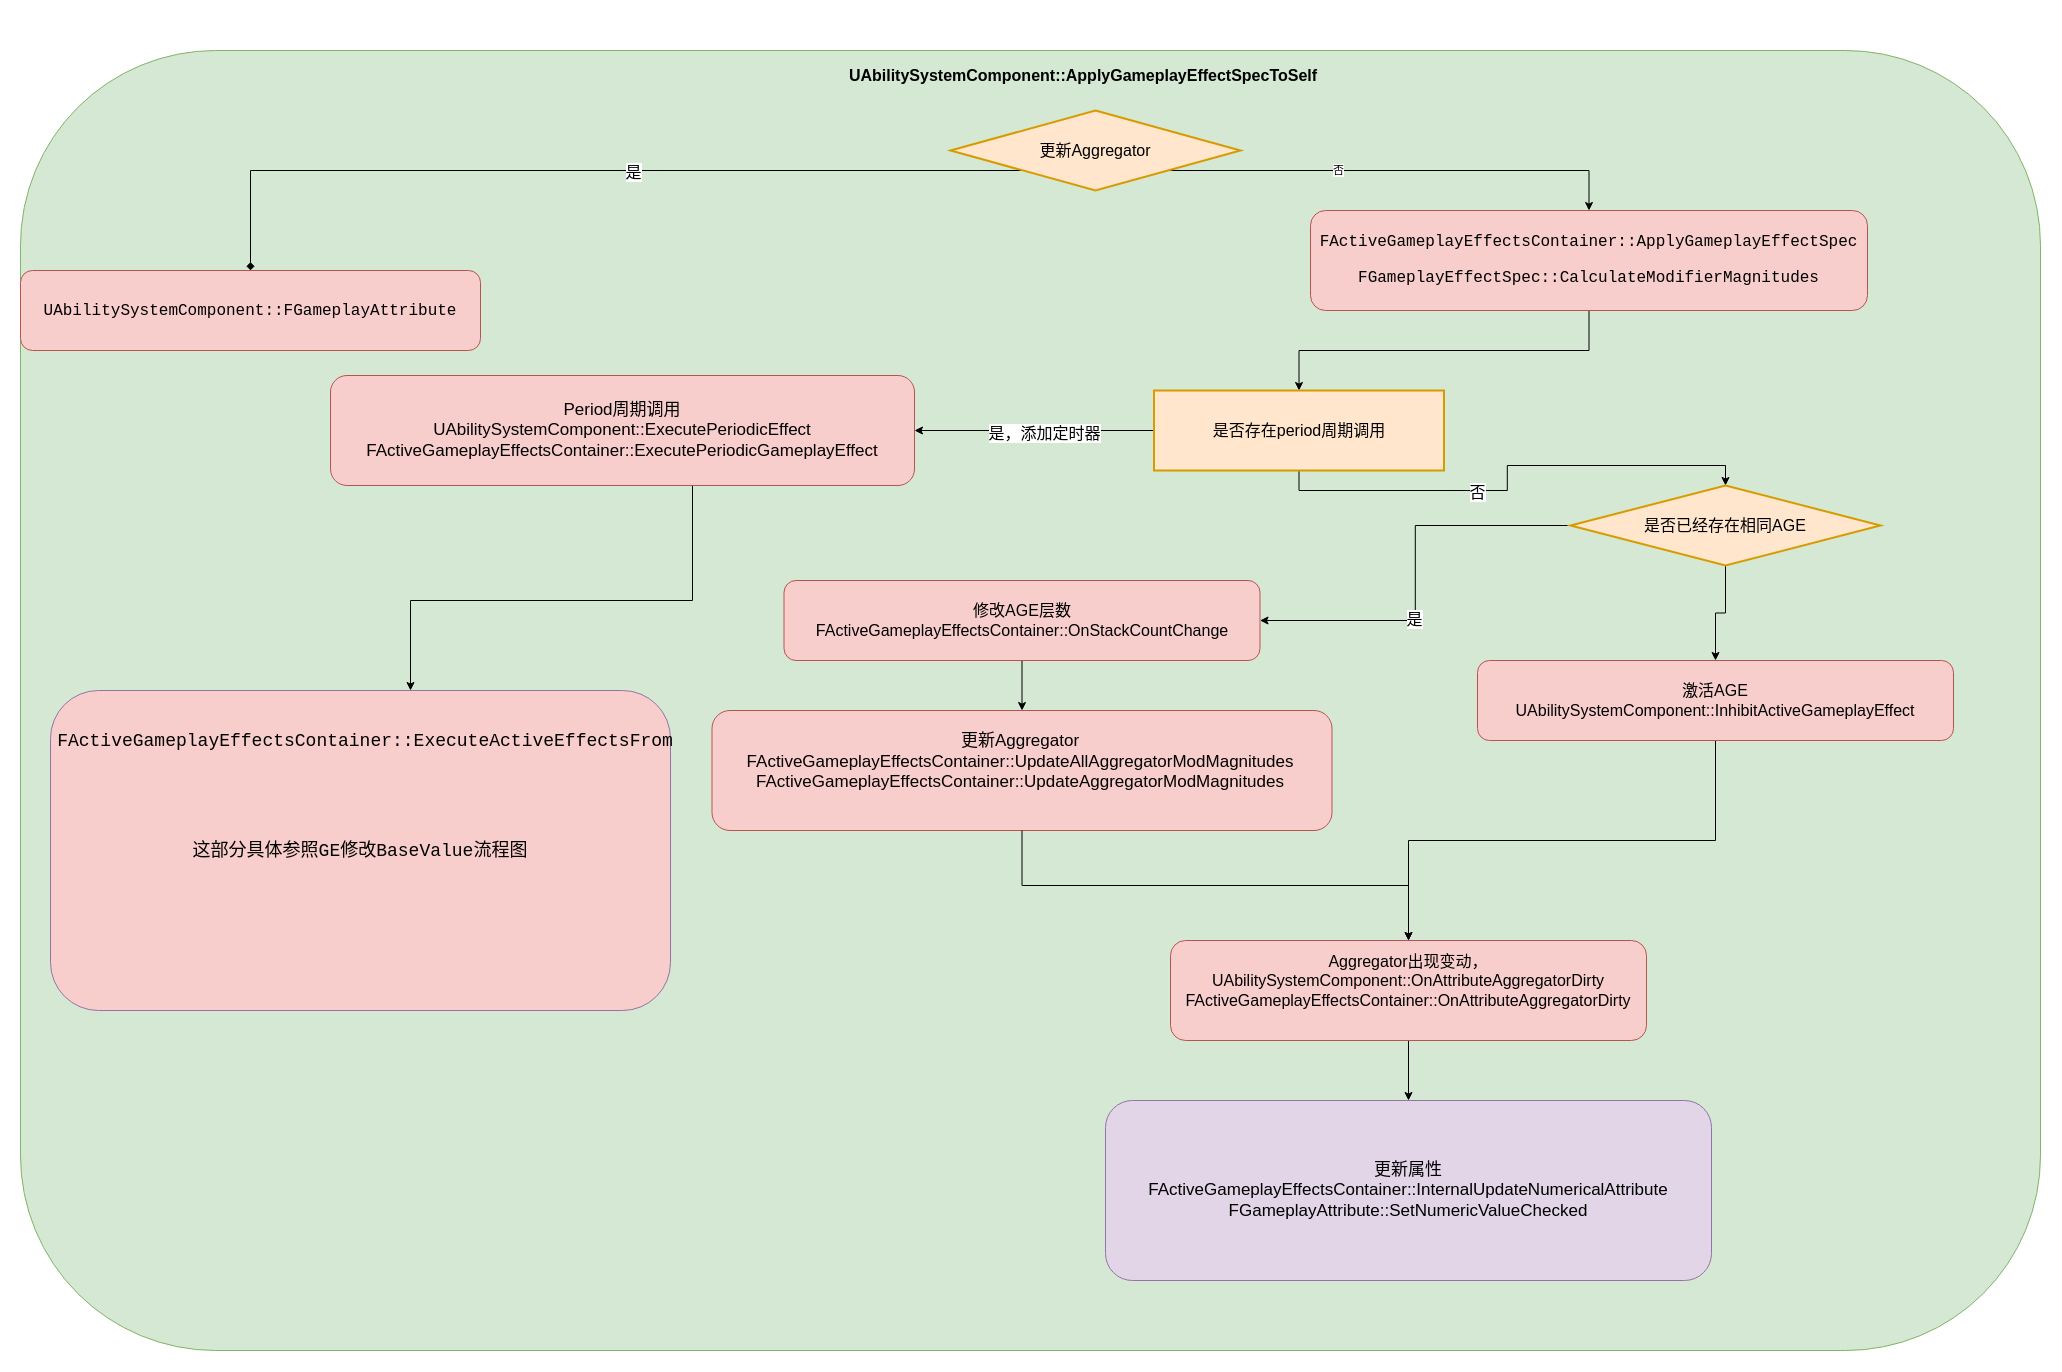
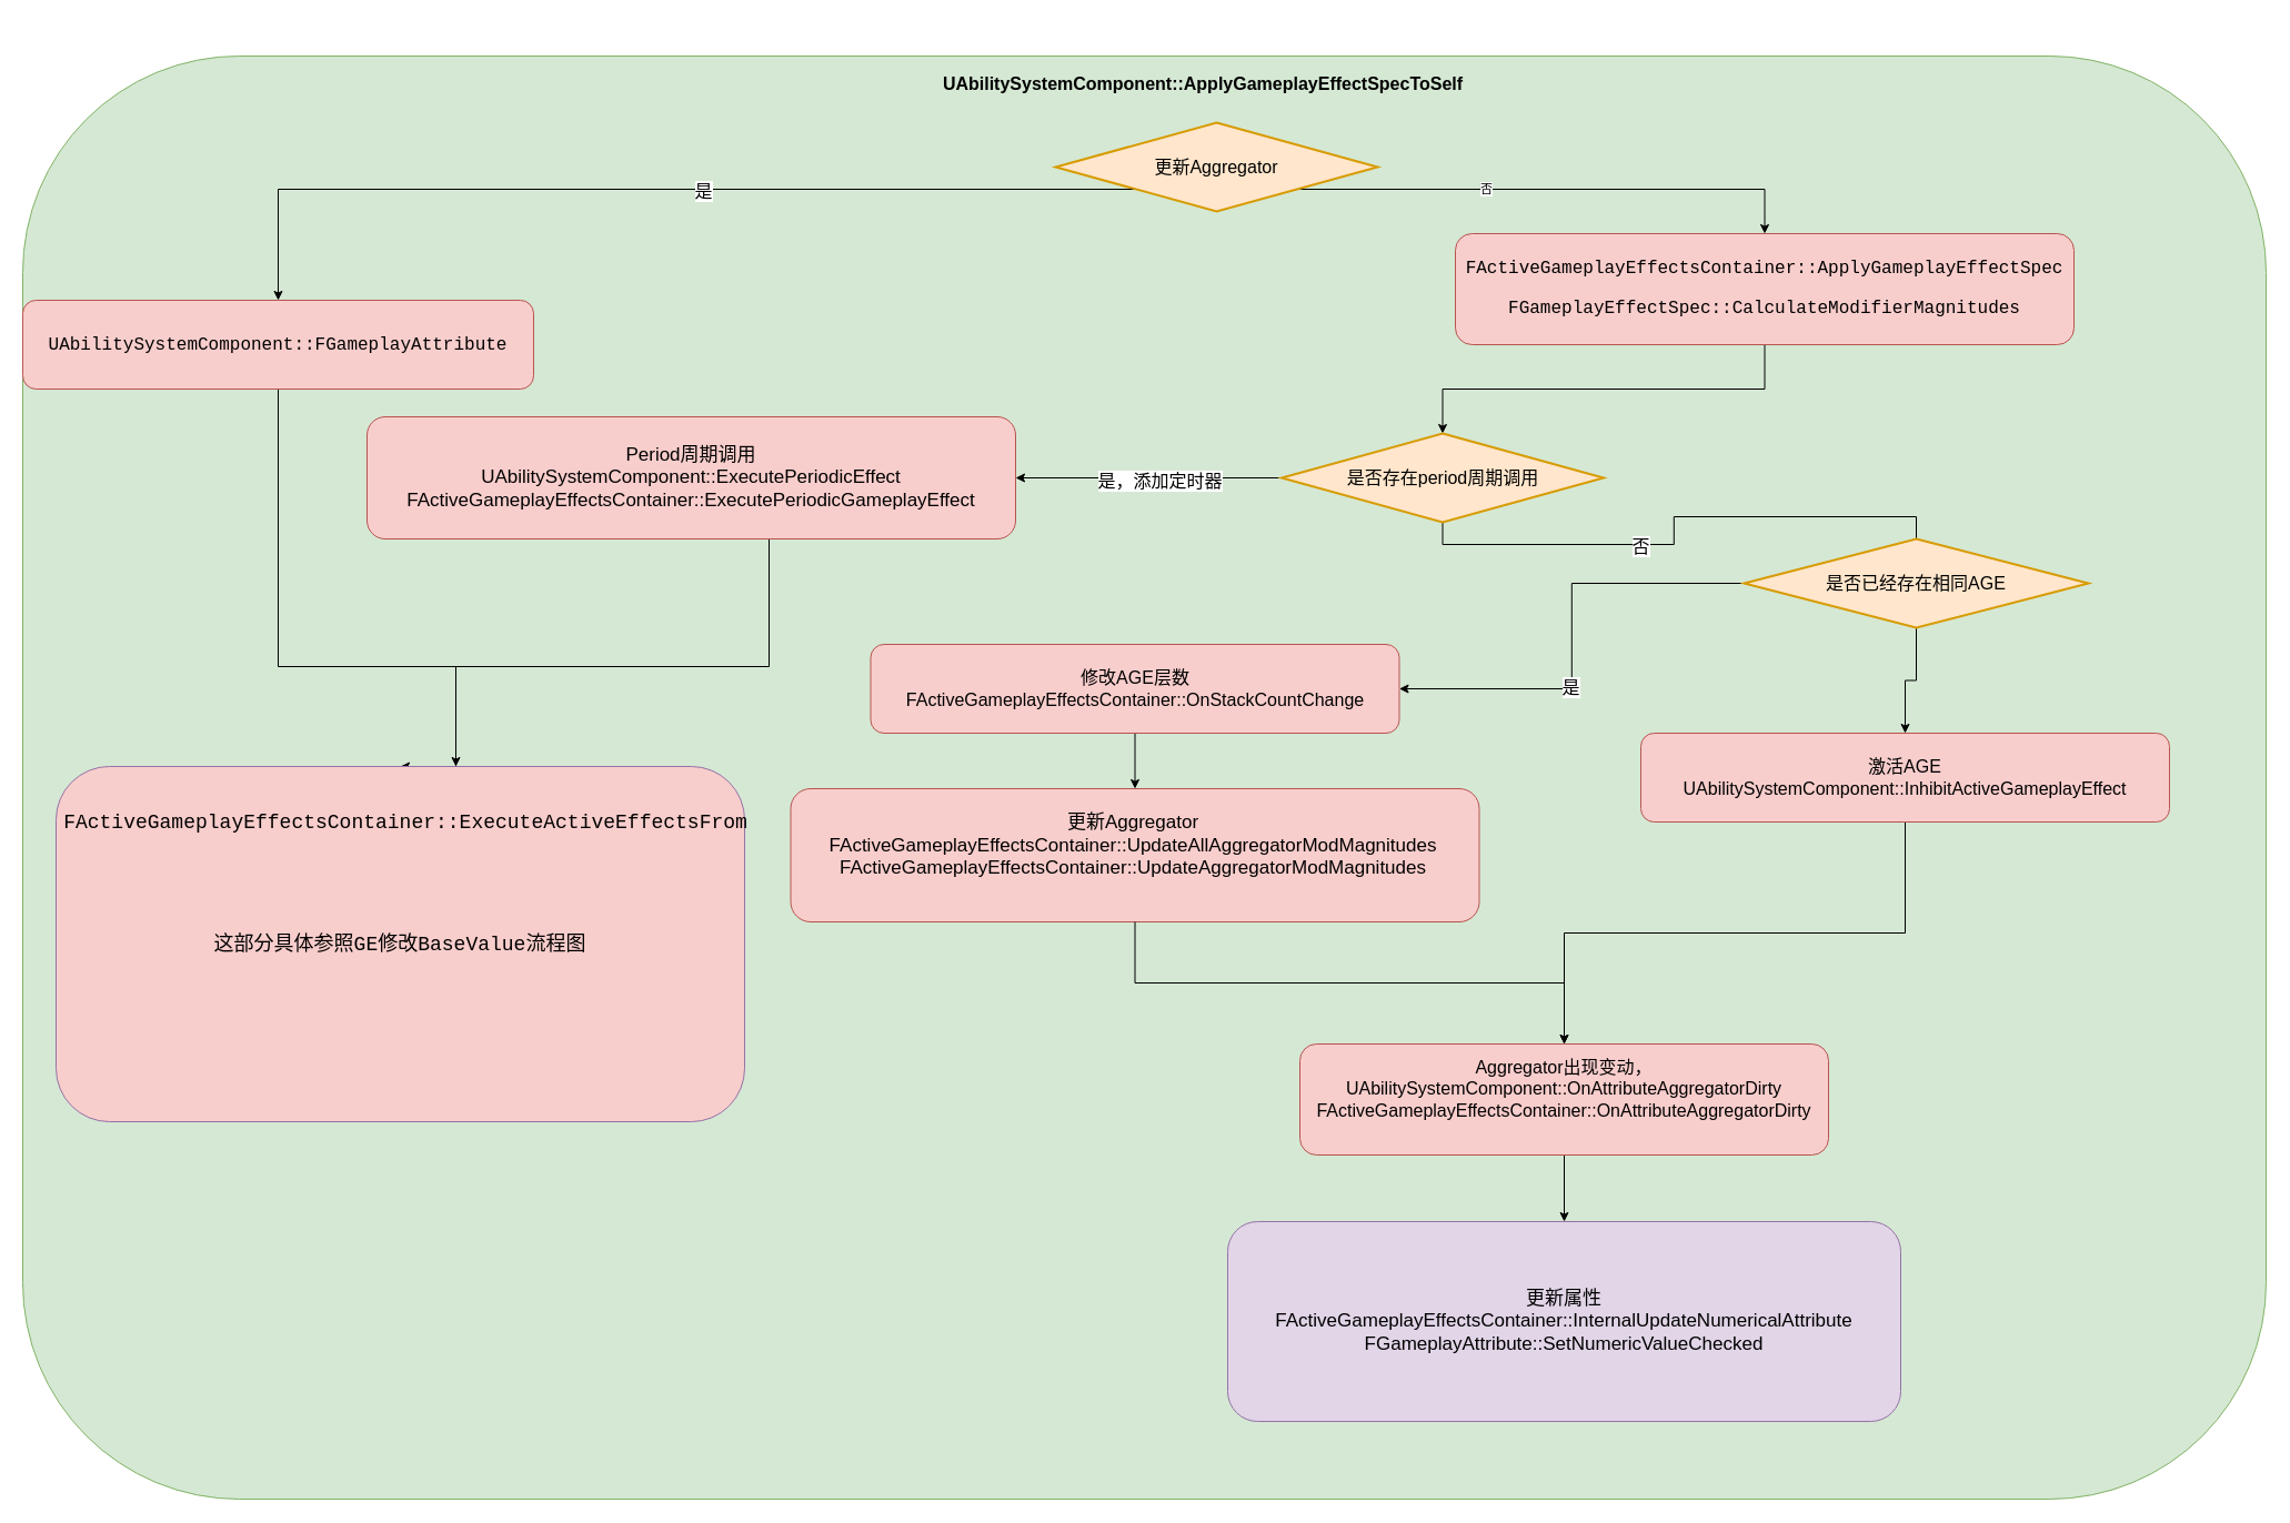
  <mxCell id="0" />
  <mxCell id="1" parent="0" />
  <mxCell id="2" value="" style="rounded=1;whiteSpace=wrap;html=1;fillColor=#d5e8d4;strokeColor=#82b366;movable=1;resizable=1;rotatable=1;deletable=1;editable=1;connectable=1;" parent="1" vertex="1"><mxGeometry x="20" y="50" width="2020" height="1300" as="geometry" /></mxCell>
+ <mxCell id="3" style="edgeStyle=orthogonalEdgeStyle;rounded=0;orthogonalLoop=1;jettySize=auto;html=1;exitX=0.5;exitY=1;exitDx=0;exitDy=0;entryX=0.5;entryY=0;entryDx=0;entryDy=0;fontSize=17;" parent="1" source="4" target="17" edge="1"><mxGeometry relative="1" as="geometry"><Array as="points"><mxPoint x="250" y="600" /><mxPoint x="410" y="600" /></Array></mxGeometry></mxCell>
  <mxCell id="4" value="&lt;p style=&quot;font-family: Consolas, &amp;quot;Courier New&amp;quot;, monospace; line-height: 24px; font-size: 16px;&quot;&gt;&lt;font style=&quot;font-size: 16px;&quot;&gt;UAbilitySystemComponent&lt;/font&gt;&lt;span style=&quot;background-color: initial;&quot;&gt;::FGameplayAttribute&lt;/span&gt;&lt;/p&gt;" style="rounded=1;whiteSpace=wrap;html=1;labelBackgroundColor=none;fillColor=#f8cecc;strokeColor=#b85450;" parent="1" vertex="1"><mxGeometry x="20" y="270" width="460" height="80" as="geometry" /></mxCell>
  <mxCell id="5" value="" style="edgeStyle=orthogonalEdgeStyle;rounded=0;orthogonalLoop=1;jettySize=auto;html=1;fontSize=17;" parent="1" source="6" target="11" edge="1"><mxGeometry relative="1" as="geometry" /></mxCell>
  <mxCell id="6" value="&lt;b&gt;&lt;font style=&quot;font-size: 16px;&quot;&gt;UAbilitySystemComponent::ApplyGameplayEffectSpecToSelf&lt;/font&gt;&lt;/b&gt;" style="text;html=1;strokeColor=none;fillColor=none;align=center;verticalAlign=middle;whiteSpace=wrap;rounded=0;fontColor=#000000;strokeWidth=2;" parent="1" vertex="1"><mxGeometry x="960" y="20" width="246" height="110" as="geometry" /></mxCell>
- <mxCell id="7" style="edgeStyle=orthogonalEdgeStyle;rounded=0;orthogonalLoop=1;jettySize=auto;html=1;exitX=0;exitY=1;exitDx=0;exitDy=0;fontSize=16;fontColor=#000000;endArrow=diamond;" parent="1" source="11" target="4" edge="1"><mxGeometry relative="1" as="geometry" /></mxCell>
+ <mxCell id="7" style="edgeStyle=orthogonalEdgeStyle;rounded=0;orthogonalLoop=1;jettySize=auto;html=1;exitX=0;exitY=1;exitDx=0;exitDy=0;fontSize=16;fontColor=#000000;" parent="1" source="11" target="4" edge="1"><mxGeometry relative="1" as="geometry" /></mxCell>
  <mxCell id="8" value="是" style="edgeLabel;html=1;align=center;verticalAlign=middle;resizable=0;points=[];fontSize=16;fontColor=#000000;" parent="7" vertex="1" connectable="0"><mxGeometry x="-0.107" y="1" relative="1" as="geometry"><mxPoint as="offset" /></mxGeometry></mxCell>
  <mxCell id="9" style="edgeStyle=orthogonalEdgeStyle;rounded=0;orthogonalLoop=1;jettySize=auto;html=1;exitX=1;exitY=1;exitDx=0;exitDy=0;entryX=0.5;entryY=0;entryDx=0;entryDy=0;" parent="1" source="11" target="13" edge="1"><mxGeometry relative="1" as="geometry" /></mxCell>
  <mxCell id="10" value="否" style="edgeLabel;html=1;align=center;verticalAlign=middle;resizable=0;points=[];" parent="9" vertex="1" connectable="0"><mxGeometry x="-0.266" y="1" relative="1" as="geometry"><mxPoint x="1" as="offset" /></mxGeometry></mxCell>
  <mxCell id="11" value="更新Aggregator" style="rhombus;whiteSpace=wrap;html=1;labelBackgroundColor=none;strokeWidth=2;fontSize=16;fillColor=#ffe6cc;strokeColor=#d79b00;" parent="1" vertex="1"><mxGeometry x="950" y="110" width="290" height="80" as="geometry" /></mxCell>
  <mxCell id="12" style="edgeStyle=orthogonalEdgeStyle;rounded=0;orthogonalLoop=1;jettySize=auto;html=1;exitX=0.5;exitY=1;exitDx=0;exitDy=0;entryX=0.5;entryY=0;entryDx=0;entryDy=0;fontSize=16;" parent="1" source="13" target="27" edge="1"><mxGeometry relative="1" as="geometry" /></mxCell>
  <mxCell id="13" value="&lt;p style=&quot;line-height: 24px;&quot;&gt;&lt;font style=&quot;font-size: 16px;&quot; face=&quot;Consolas, Courier New, monospace&quot;&gt;FActiveGameplayEffectsContainer::ApplyGameplayEffectSpec&lt;/font&gt;&lt;br&gt;&lt;/p&gt;&lt;p style=&quot;line-height: 24px;&quot;&gt;&lt;font style=&quot;&quot; face=&quot;Consolas, Courier New, monospace&quot;&gt;&lt;font style=&quot;font-size: 16px;&quot;&gt;FGameplayEffectSpec::CalculateModifierMagnitudes&lt;/font&gt;&lt;br&gt;&lt;/font&gt;&lt;/p&gt;" style="rounded=1;whiteSpace=wrap;html=1;labelBackgroundColor=none;fillColor=#f8cecc;strokeColor=#b85450;" parent="1" vertex="1"><mxGeometry x="1310" y="210" width="557" height="100" as="geometry" /></mxCell>
  <mxCell id="14" style="edgeStyle=orthogonalEdgeStyle;rounded=0;orthogonalLoop=1;jettySize=auto;html=1;exitX=0.5;exitY=1;exitDx=0;exitDy=0;fontSize=17;" parent="1" source="15" target="17" edge="1"><mxGeometry relative="1" as="geometry"><Array as="points"><mxPoint x="692" y="600" /><mxPoint x="410" y="600" /></Array></mxGeometry></mxCell>
  <mxCell id="15" value="&lt;font style=&quot;font-size: 17px;&quot;&gt;Period周期调用&lt;br&gt;&lt;span style=&quot;&quot;&gt;UAbilitySystemComponent::ExecutePeriodicEffect&lt;/span&gt;&lt;br&gt;&lt;span style=&quot;&quot;&gt;FActiveGameplayEffectsContainer::ExecutePeriodicGameplayEffect&lt;/span&gt;&lt;/font&gt;" style="rounded=1;whiteSpace=wrap;html=1;labelBackgroundColor=none;fillColor=#f8cecc;strokeColor=#b85450;" parent="1" vertex="1"><mxGeometry x="330" y="375" width="584" height="110" as="geometry" /></mxCell>
  <mxCell id="16" value="" style="group" parent="1" vertex="1" connectable="0"><mxGeometry x="50" y="690" width="620" height="320" as="geometry" /></mxCell>
  <mxCell id="17" value="&lt;p style=&quot;font-family: Consolas, &amp;quot;Courier New&amp;quot;, monospace; font-size: 18px; line-height: 24px;&quot;&gt;这部分具体参照GE修改BaseValue流程图&lt;/p&gt;" style="rounded=1;whiteSpace=wrap;html=1;labelBackgroundColor=none;fillColor=#f8cecc;strokeColor=#9673a6;" parent="16" vertex="1"><mxGeometry width="620" height="320" as="geometry" /></mxCell>
  <mxCell id="18" value="&lt;div style=&quot;font-family: Consolas, &amp;quot;Courier New&amp;quot;, monospace; font-size: 18px; line-height: 24px;&quot;&gt;FActiveGameplayEffectsContainer::ExecuteActiveEffectsFrom&lt;/div&gt;" style="text;html=1;strokeColor=none;fillColor=none;align=center;verticalAlign=middle;whiteSpace=wrap;rounded=0;fontSize=16;fontColor=#000000;" parent="16" vertex="1"><mxGeometry x="280" y="30" width="70" height="40" as="geometry" /></mxCell>
  <mxCell id="19" value="" style="group" parent="1" vertex="1" connectable="0"><mxGeometry x="720" y="980" width="620" height="240" as="geometry" /></mxCell>
  <mxCell id="20" value="" style="group" parent="19" vertex="1" connectable="0"><mxGeometry x="-8.5" y="-270" width="620" height="240" as="geometry" /></mxCell>
  <mxCell id="21" value="" style="rounded=1;whiteSpace=wrap;html=1;labelBackgroundColor=none;fillColor=#f8cecc;strokeColor=#b85450;" parent="20" vertex="1"><mxGeometry width="620" height="120" as="geometry" /></mxCell>
  <mxCell id="22" value="&lt;br&gt;更新Aggregator&lt;br&gt;FActiveGameplayEffectsContainer::UpdateAllAggregatorModMagnitudes&lt;br&gt;FActiveGameplayEffectsContainer::UpdateAggregatorModMagnitudes" style="text;html=1;strokeColor=none;fillColor=none;align=center;verticalAlign=middle;whiteSpace=wrap;rounded=0;fontSize=17;" parent="20" vertex="1"><mxGeometry x="278.5" y="30" width="60" height="22.5" as="geometry" /></mxCell>
  <mxCell id="23" style="edgeStyle=orthogonalEdgeStyle;rounded=0;orthogonalLoop=1;jettySize=auto;html=1;exitX=0;exitY=0.5;exitDx=0;exitDy=0;fontSize=16;" parent="1" source="27" target="15" edge="1"><mxGeometry relative="1" as="geometry" /></mxCell>
  <mxCell id="24" value="是，添加定时器" style="edgeLabel;html=1;align=center;verticalAlign=middle;resizable=0;points=[];fontSize=16;" parent="23" vertex="1" connectable="0"><mxGeometry x="-0.085" y="2" relative="1" as="geometry"><mxPoint as="offset" /></mxGeometry></mxCell>
- <mxCell id="25" style="edgeStyle=orthogonalEdgeStyle;rounded=0;orthogonalLoop=1;jettySize=auto;html=1;exitX=0.5;exitY=1;exitDx=0;exitDy=0;fontSize=16;" parent="1" source="27" target="31" edge="1"><mxGeometry relative="1" as="geometry" /></mxCell>
+ <mxCell id="25" style="edgeStyle=orthogonalEdgeStyle;rounded=0;orthogonalLoop=1;jettySize=auto;html=1;exitX=0.5;exitY=1;exitDx=0;exitDy=0;fontSize=16;endArrow=none;" parent="1" source="27" target="31" edge="1"><mxGeometry relative="1" as="geometry" /></mxCell>
  <mxCell id="26" value="否" style="edgeLabel;html=1;align=center;verticalAlign=middle;resizable=0;points=[];fontSize=16;" parent="25" vertex="1" connectable="0"><mxGeometry x="-0.193" y="-1" relative="1" as="geometry"><mxPoint as="offset" /></mxGeometry></mxCell>
- <mxCell id="27" value="是否存在period周期调用" style="whiteSpace=wrap;html=1;labelBackgroundColor=none;strokeWidth=2;fontSize=16;fillColor=#ffe6cc;strokeColor=#d79b00;rounded=0;" parent="1" vertex="1"><mxGeometry x="1153.5" y="390" width="290" height="80" as="geometry" /></mxCell>
+ <mxCell id="27" value="是否存在period周期调用" style="rhombus;whiteSpace=wrap;html=1;labelBackgroundColor=none;strokeWidth=2;fontSize=16;fillColor=#ffe6cc;strokeColor=#d79b00;" parent="1" vertex="1"><mxGeometry x="1153.5" y="390" width="290" height="80" as="geometry" /></mxCell>
  <mxCell id="28" style="edgeStyle=orthogonalEdgeStyle;rounded=0;orthogonalLoop=1;jettySize=auto;html=1;exitX=0;exitY=0.5;exitDx=0;exitDy=0;entryX=1;entryY=0.5;entryDx=0;entryDy=0;fontSize=16;" parent="1" source="31" target="33" edge="1"><mxGeometry relative="1" as="geometry" /></mxCell>
  <mxCell id="29" value="是" style="edgeLabel;html=1;align=center;verticalAlign=middle;resizable=0;points=[];fontSize=16;" parent="28" vertex="1" connectable="0"><mxGeometry x="0.228" y="-1" relative="1" as="geometry"><mxPoint as="offset" /></mxGeometry></mxCell>
  <mxCell id="30" style="edgeStyle=orthogonalEdgeStyle;rounded=0;orthogonalLoop=1;jettySize=auto;html=1;exitX=0.5;exitY=1;exitDx=0;exitDy=0;" parent="1" source="31" target="35" edge="1"><mxGeometry relative="1" as="geometry" /></mxCell>
  <mxCell id="31" value="是否已经存在相同AGE" style="rhombus;whiteSpace=wrap;html=1;labelBackgroundColor=none;strokeWidth=2;fontSize=16;fillColor=#ffe6cc;strokeColor=#d79b00;" parent="1" vertex="1"><mxGeometry x="1570" y="485" width="310" height="80" as="geometry" /></mxCell>
  <mxCell id="32" style="edgeStyle=orthogonalEdgeStyle;rounded=0;orthogonalLoop=1;jettySize=auto;html=1;exitX=0.5;exitY=1;exitDx=0;exitDy=0;fontSize=16;" parent="1" source="33" target="21" edge="1"><mxGeometry relative="1" as="geometry" /></mxCell>
  <mxCell id="33" value="&lt;font style=&quot;font-size: 16px;&quot;&gt;修改AGE层数&lt;br&gt;FActiveGameplayEffectsContainer::OnStackCountChange&lt;/font&gt;" style="rounded=1;whiteSpace=wrap;html=1;labelBackgroundColor=none;fillColor=#f8cecc;strokeColor=#b85450;" parent="1" vertex="1"><mxGeometry x="783.5" y="580" width="476" height="80" as="geometry" /></mxCell>
  <mxCell id="34" style="edgeStyle=orthogonalEdgeStyle;rounded=0;orthogonalLoop=1;jettySize=auto;html=1;exitX=0.5;exitY=1;exitDx=0;exitDy=0;fontSize=16;" parent="1" source="35" target="37" edge="1"><mxGeometry relative="1" as="geometry" /></mxCell>
  <mxCell id="35" value="&lt;font style=&quot;font-size: 16px;&quot;&gt;激活AGE&lt;br&gt;UAbilitySystemComponent::InhibitActiveGameplayEffect&lt;/font&gt;" style="rounded=1;whiteSpace=wrap;html=1;labelBackgroundColor=none;fillColor=#f8cecc;strokeColor=#b85450;" parent="1" vertex="1"><mxGeometry x="1477" y="660" width="476" height="80" as="geometry" /></mxCell>
  <mxCell id="36" style="edgeStyle=orthogonalEdgeStyle;rounded=0;orthogonalLoop=1;jettySize=auto;html=1;exitX=0.5;exitY=1;exitDx=0;exitDy=0;fontSize=17;" parent="1" source="37" target="38" edge="1"><mxGeometry relative="1" as="geometry" /></mxCell>
  <mxCell id="37" value="&lt;font style=&quot;font-size: 16px;&quot;&gt;Aggregator出现变动，&lt;br&gt;&lt;span style=&quot;&quot;&gt;UAbilitySystemComponent::OnAttributeAggregatorDirty&lt;/span&gt;&lt;br&gt;&lt;span style=&quot;&quot;&gt;FActiveGameplayEffectsContainer::OnAttributeAggregatorDirty&lt;br&gt;&lt;/span&gt;&lt;br&gt;&lt;/font&gt;" style="rounded=1;whiteSpace=wrap;html=1;labelBackgroundColor=none;fillColor=#f8cecc;strokeColor=#b85450;" parent="1" vertex="1"><mxGeometry x="1170" y="940" width="476" height="100" as="geometry" /></mxCell>
  <mxCell id="38" value="&lt;font style=&quot;font-size: 17px;&quot;&gt;更新属性&lt;br&gt;FActiveGameplayEffectsContainer::InternalUpdateNumericalAttribute&lt;br&gt;FGameplayAttribute::SetNumericValueChecked&lt;br&gt;&lt;/font&gt;" style="rounded=1;whiteSpace=wrap;html=1;labelBackgroundColor=none;fillColor=#e1d5e7;strokeColor=#9673a6;" parent="1" vertex="1"><mxGeometry x="1105" y="1100" width="606" height="180" as="geometry" /></mxCell>
  <mxCell id="39" style="edgeStyle=orthogonalEdgeStyle;rounded=0;orthogonalLoop=1;jettySize=auto;html=1;exitX=0.5;exitY=1;exitDx=0;exitDy=0;entryX=0.5;entryY=0;entryDx=0;entryDy=0;fontSize=17;" parent="1" source="21" target="37" edge="1"><mxGeometry relative="1" as="geometry" /></mxCell>
